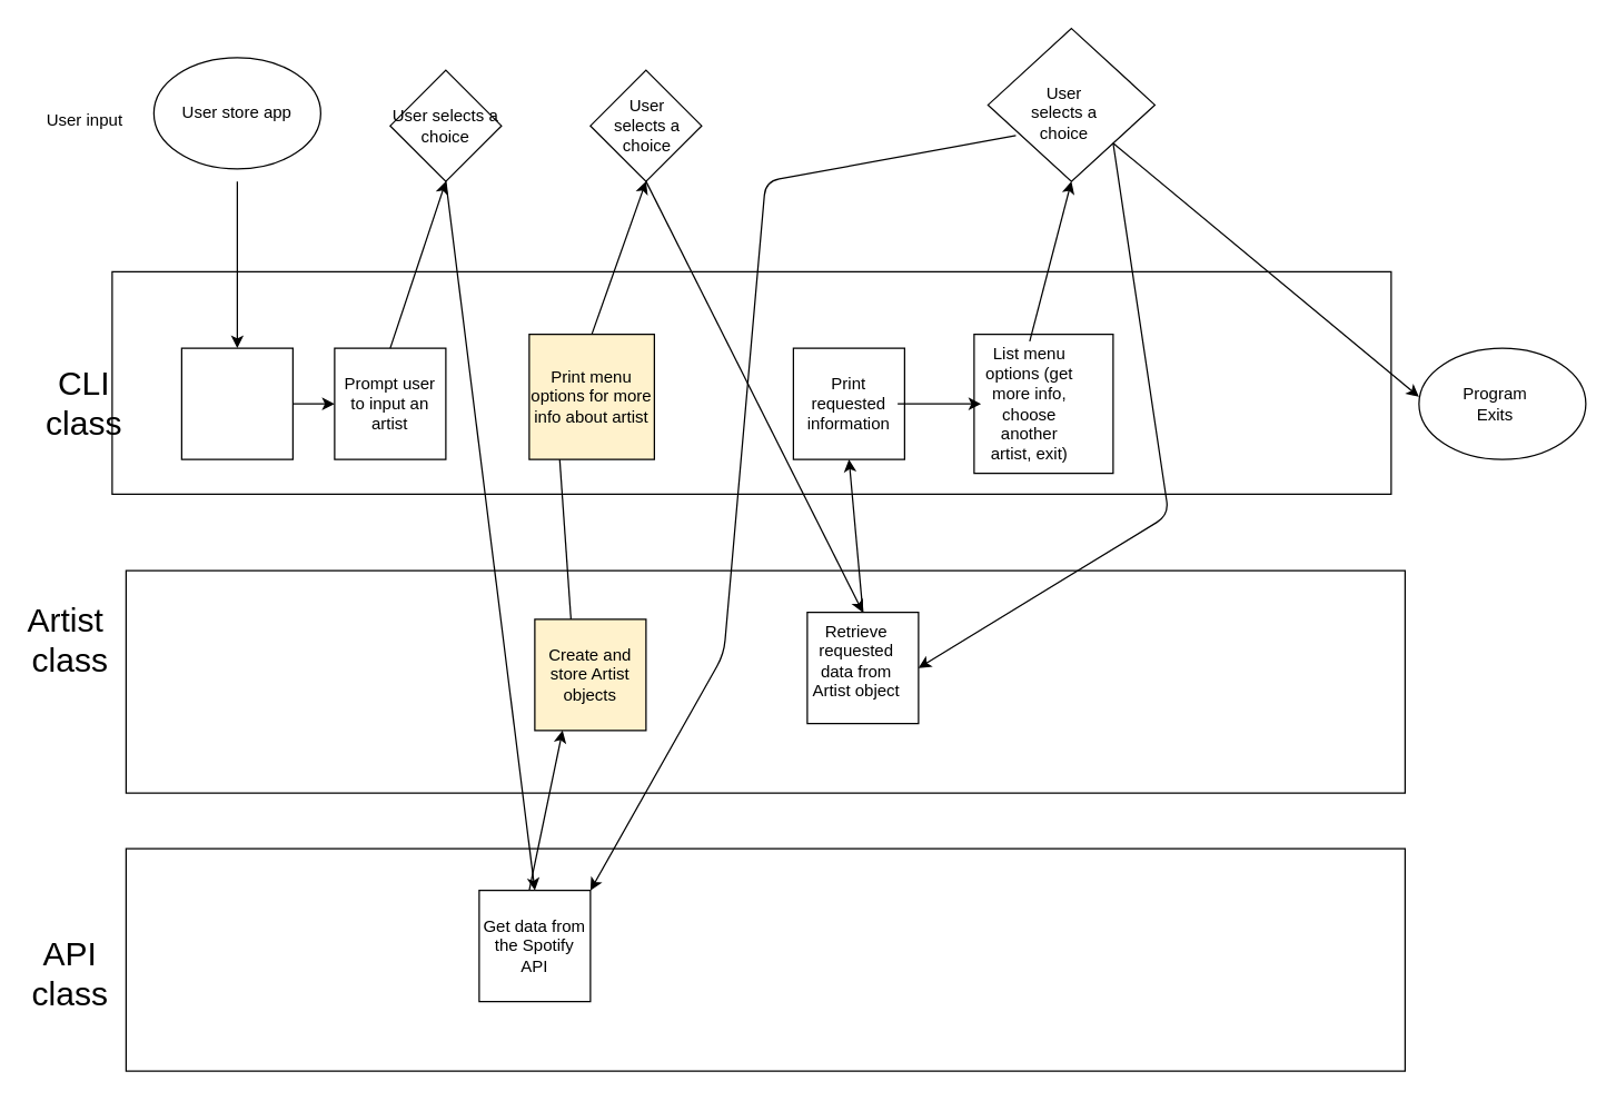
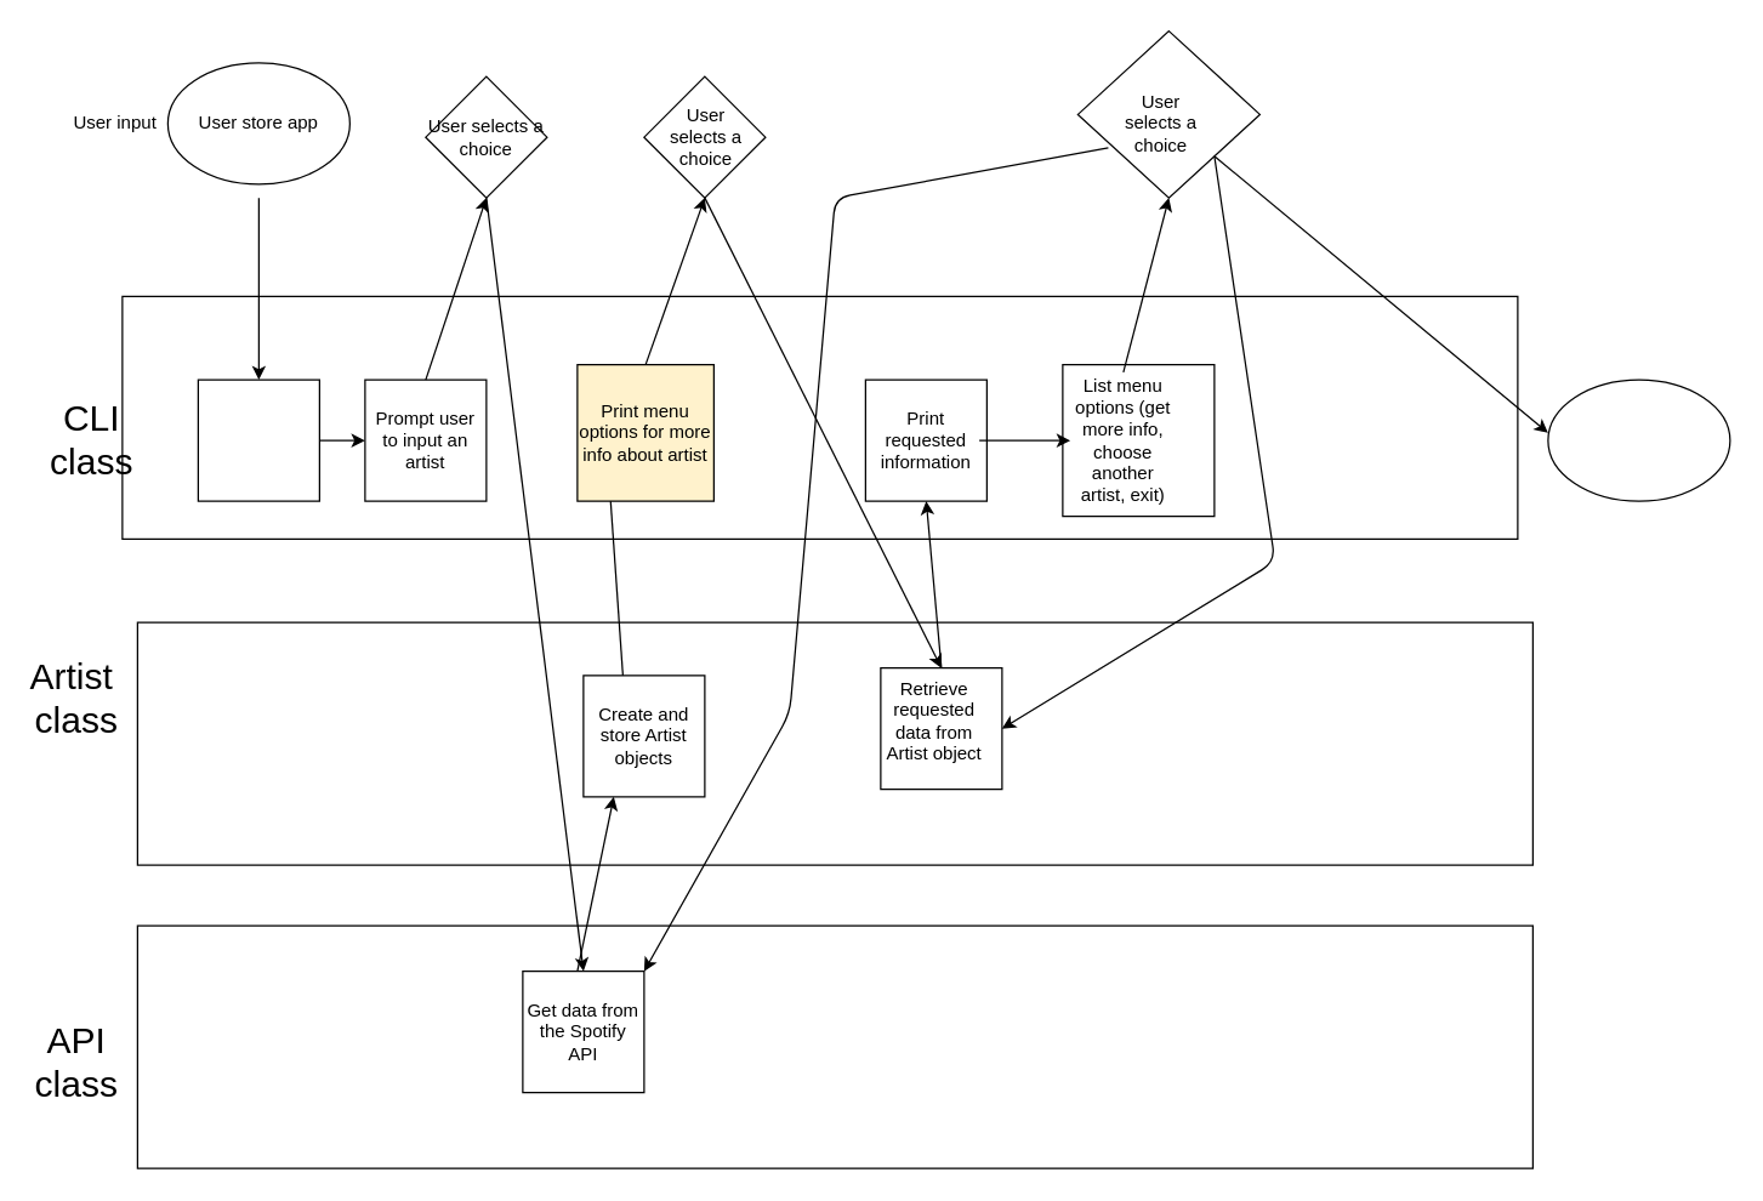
  <mxCell id="0" />
  <mxCell id="1" parent="0" />
  <mxCell id="2" value="" style="ellipse;whiteSpace=wrap;html=1;fontSize=12;" vertex="1" parent="1"><mxGeometry x="1020" y="250" width="120" height="80" as="geometry" /></mxCell>
  <mxCell id="3" value="" style="rounded=0;whiteSpace=wrap;html=1;textOpacity=0;" vertex="1" parent="1"><mxGeometry x="90" y="610" width="920" height="160" as="geometry" /></mxCell>
  <mxCell id="4" value="" style="rounded=0;whiteSpace=wrap;html=1;textOpacity=0;" vertex="1" parent="1"><mxGeometry x="90" y="410" width="920" height="160" as="geometry" /></mxCell>
  <mxCell id="5" value="" style="rounded=0;whiteSpace=wrap;html=1;textOpacity=0;" vertex="1" parent="1"><mxGeometry x="80" y="195" width="920" height="160" as="geometry" /></mxCell>
  <mxCell id="6" value="CLI class" style="text;html=1;strokeColor=none;fillColor=none;align=center;verticalAlign=middle;whiteSpace=wrap;rounded=0;fontSize=24;" vertex="1" parent="1"><mxGeometry x="30" y="225" width="60" height="130" as="geometry" /></mxCell>
  <mxCell id="7" value="Artist&amp;nbsp;&lt;br&gt;class" style="text;html=1;strokeColor=none;fillColor=none;align=center;verticalAlign=middle;whiteSpace=wrap;rounded=0;fontSize=24;" vertex="1" parent="1"><mxGeometry x="20" y="395" width="60" height="130" as="geometry" /></mxCell>
  <mxCell id="8" value="API class" style="text;html=1;strokeColor=none;fillColor=none;align=center;verticalAlign=middle;whiteSpace=wrap;rounded=0;fontSize=24;" vertex="1" parent="1"><mxGeometry x="20" y="635" width="60" height="130" as="geometry" /></mxCell>
  <mxCell id="9" value="" style="whiteSpace=wrap;html=1;aspect=fixed;fontSize=24;" vertex="1" parent="1"><mxGeometry x="130" y="250" width="80" height="80" as="geometry" /></mxCell>
  <mxCell id="10" value="" style="endArrow=classic;html=1;fontSize=24;" edge="1" parent="1" target="9"><mxGeometry width="50" height="50" relative="1" as="geometry"><mxPoint x="170" y="130" as="sourcePoint" /><mxPoint x="420" y="250" as="targetPoint" /></mxGeometry></mxCell>
  <mxCell id="11" value="Prompt user to input an artist" style="whiteSpace=wrap;html=1;aspect=fixed;fontSize=12;" vertex="1" parent="1"><mxGeometry x="240" y="250" width="80" height="80" as="geometry" /></mxCell>
  <mxCell id="12" value="" style="endArrow=classic;html=1;fontSize=12;exitX=1;exitY=0.5;exitDx=0;exitDy=0;" edge="1" parent="1" source="9"><mxGeometry width="50" height="50" relative="1" as="geometry"><mxPoint x="370" y="320" as="sourcePoint" /><mxPoint x="240" y="290" as="targetPoint" /><Array as="points" /></mxGeometry></mxCell>
  <mxCell id="13" value="User inputs an artist" style="text;html=1;strokeColor=none;fillColor=none;align=center;verticalAlign=middle;whiteSpace=wrap;rounded=0;fontSize=12;" vertex="1" parent="1"><mxGeometry x="300" y="80" width="40" height="20" as="geometry" /></mxCell>
  <mxCell id="14" value="" style="endArrow=classic;html=1;fontSize=12;exitX=0.5;exitY=0;exitDx=0;exitDy=0;entryX=0.5;entryY=1;entryDx=0;entryDy=0;" edge="1" parent="1" source="11"><mxGeometry width="50" height="50" relative="1" as="geometry"><mxPoint x="370" y="320" as="sourcePoint" /><mxPoint x="320" y="130" as="targetPoint" /></mxGeometry></mxCell>
  <mxCell id="15" value="Get data from the Spotify API" style="whiteSpace=wrap;html=1;aspect=fixed;fontSize=12;" vertex="1" parent="1"><mxGeometry x="344" y="640" width="80" height="80" as="geometry" /></mxCell>
- <mxCell id="16" value="Create and store Artist objects" style="whiteSpace=wrap;html=1;aspect=fixed;fontSize=12;fillColor=#fff2cc;" vertex="1" parent="1"><mxGeometry x="384" y="445" width="80" height="80" as="geometry" /></mxCell>
+ <mxCell id="16" value="Create and store Artist objects" style="whiteSpace=wrap;html=1;aspect=fixed;fontSize=12;" vertex="1" parent="1"><mxGeometry x="384" y="445" width="80" height="80" as="geometry" /></mxCell>
  <mxCell id="17" value="" style="endArrow=classic;html=1;fontSize=12;exitX=0.5;exitY=1;exitDx=0;exitDy=0;entryX=0.5;entryY=0;entryDx=0;entryDy=0;" edge="1" parent="1" target="15"><mxGeometry width="50" height="50" relative="1" as="geometry"><mxPoint x="320" y="130" as="sourcePoint" /><mxPoint x="420" y="510" as="targetPoint" /></mxGeometry></mxCell>
  <mxCell id="18" value="" style="endArrow=classic;html=1;fontSize=12;entryX=0.25;entryY=1;entryDx=0;entryDy=0;" edge="1" parent="1" target="16"><mxGeometry width="50" height="50" relative="1" as="geometry"><mxPoint x="380" y="640" as="sourcePoint" /><mxPoint x="420" y="420" as="targetPoint" /></mxGeometry></mxCell>
  <mxCell id="19" value="" style="endArrow=classic;html=1;fontSize=12;entryX=0.348;entryY=0.688;entryDx=0;entryDy=0;entryPerimeter=0;" edge="1" parent="1" target="5"><mxGeometry width="50" height="50" relative="1" as="geometry"><mxPoint x="410" y="445" as="sourcePoint" /><mxPoint x="460" y="395" as="targetPoint" /></mxGeometry></mxCell>
  <mxCell id="20" value="Print menu options for more info about artist" style="whiteSpace=wrap;html=1;aspect=fixed;fontSize=12;fillColor=#fff2cc;" vertex="1" parent="1"><mxGeometry x="380" y="240" width="90" height="90" as="geometry" /></mxCell>
  <mxCell id="21" value="" style="rhombus;whiteSpace=wrap;html=1;fontSize=12;" vertex="1" parent="1"><mxGeometry x="424" y="50" width="80" height="80" as="geometry" /></mxCell>
  <mxCell id="22" value="User selects a choice" style="text;html=1;strokeColor=none;fillColor=none;align=center;verticalAlign=middle;whiteSpace=wrap;rounded=0;fontSize=12;" vertex="1" parent="1"><mxGeometry x="440" y="80" width="50" height="20" as="geometry" /></mxCell>
  <mxCell id="23" value="" style="whiteSpace=wrap;html=1;aspect=fixed;fontSize=12;" vertex="1" parent="1"><mxGeometry x="570" y="250" width="80" height="80" as="geometry" /></mxCell>
  <mxCell id="24" value="" style="endArrow=classic;html=1;fontSize=12;exitX=0.5;exitY=0;exitDx=0;exitDy=0;entryX=0.5;entryY=1;entryDx=0;entryDy=0;" edge="1" parent="1" source="20" target="21"><mxGeometry width="50" height="50" relative="1" as="geometry"><mxPoint x="370" y="310" as="sourcePoint" /><mxPoint x="420" y="260" as="targetPoint" /></mxGeometry></mxCell>
  <mxCell id="25" value="" style="whiteSpace=wrap;html=1;aspect=fixed;fontSize=12;" vertex="1" parent="1"><mxGeometry x="580" y="440" width="80" height="80" as="geometry" /></mxCell>
  <mxCell id="26" value="" style="endArrow=classic;html=1;fontSize=12;entryX=0.5;entryY=0;entryDx=0;entryDy=0;exitX=0.5;exitY=1;exitDx=0;exitDy=0;" edge="1" parent="1" source="21" target="25"><mxGeometry width="50" height="50" relative="1" as="geometry"><mxPoint x="370" y="440" as="sourcePoint" /><mxPoint x="420" y="390" as="targetPoint" /></mxGeometry></mxCell>
  <mxCell id="27" value="Retrieve requested data from Artist object" style="text;html=1;strokeColor=none;fillColor=none;align=center;verticalAlign=middle;whiteSpace=wrap;rounded=0;fontSize=12;" vertex="1" parent="1"><mxGeometry x="581" y="460" width="69" height="29" as="geometry" /></mxCell>
  <mxCell id="28" value="" style="endArrow=classic;html=1;fontSize=12;exitX=0.5;exitY=0;exitDx=0;exitDy=0;entryX=0.5;entryY=1;entryDx=0;entryDy=0;" edge="1" parent="1" source="25" target="23"><mxGeometry width="50" height="50" relative="1" as="geometry"><mxPoint x="370" y="310" as="sourcePoint" /><mxPoint x="610" y="440" as="targetPoint" /></mxGeometry></mxCell>
  <mxCell id="29" value="Print requested information" style="text;html=1;strokeColor=none;fillColor=none;align=center;verticalAlign=middle;whiteSpace=wrap;rounded=0;fontSize=12;" vertex="1" parent="1"><mxGeometry x="575" y="255" width="70" height="70" as="geometry" /></mxCell>
  <mxCell id="30" value="" style="whiteSpace=wrap;html=1;aspect=fixed;fontSize=12;" vertex="1" parent="1"><mxGeometry x="700" y="240" width="100" height="100" as="geometry" /></mxCell>
  <mxCell id="31" value="List menu options (get more info, choose another artist, exit)" style="text;html=1;strokeColor=none;fillColor=none;align=center;verticalAlign=middle;whiteSpace=wrap;rounded=0;fontSize=12;" vertex="1" parent="1"><mxGeometry x="705" y="245" width="70" height="90" as="geometry" /></mxCell>
  <mxCell id="32" value="" style="endArrow=classic;html=1;fontSize=12;exitX=1;exitY=0.5;exitDx=0;exitDy=0;" edge="1" parent="1" source="29" target="31"><mxGeometry width="50" height="50" relative="1" as="geometry"><mxPoint x="370" y="340" as="sourcePoint" /><mxPoint x="420" y="290" as="targetPoint" /></mxGeometry></mxCell>
  <mxCell id="33" value="" style="rhombus;whiteSpace=wrap;html=1;fontSize=12;" vertex="1" parent="1"><mxGeometry x="710" y="20" width="120" height="110" as="geometry" /></mxCell>
  <mxCell id="34" value="" style="endArrow=classic;html=1;fontSize=12;exitX=0.5;exitY=0;exitDx=0;exitDy=0;entryX=0.5;entryY=1;entryDx=0;entryDy=0;" edge="1" parent="1" source="31" target="33"><mxGeometry width="50" height="50" relative="1" as="geometry"><mxPoint x="780" y="340" as="sourcePoint" /><mxPoint x="830" y="290" as="targetPoint" /></mxGeometry></mxCell>
- <mxCell id="35" value="User input" style="text;html=1;align=center;verticalAlign=middle;resizable=0;points=[];autosize=1;fontSize=12;" vertex="1" parent="1"><mxGeometry x="25" y="76" width="70" height="20" as="geometry" /></mxCell>
+ <mxCell id="35" value="User input" style="text;html=1;align=center;verticalAlign=middle;resizable=0;points=[];autosize=1;fontSize=12;" vertex="1" parent="1"><mxGeometry x="40" y="71" width="70" height="20" as="geometry" /></mxCell>
  <mxCell id="36" value="User selects a choice" style="text;html=1;strokeColor=none;fillColor=none;align=center;verticalAlign=middle;whiteSpace=wrap;rounded=0;fontSize=12;" vertex="1" parent="1"><mxGeometry x="740" y="70" width="50" height="21" as="geometry" /></mxCell>
  <mxCell id="37" value="" style="endArrow=classic;html=1;fontSize=12;exitX=0.167;exitY=0.7;exitDx=0;exitDy=0;exitPerimeter=0;entryX=1;entryY=0;entryDx=0;entryDy=0;" edge="1" parent="1" source="33" target="15"><mxGeometry width="50" height="50" relative="1" as="geometry"><mxPoint x="530" y="300" as="sourcePoint" /><mxPoint x="580" y="250" as="targetPoint" /><Array as="points"><mxPoint x="550" y="130" /><mxPoint x="520" y="470" /></Array></mxGeometry></mxCell>
  <mxCell id="38" value="" style="endArrow=classic;html=1;fontSize=12;exitX=1;exitY=1;exitDx=0;exitDy=0;entryX=1;entryY=0.5;entryDx=0;entryDy=0;" edge="1" parent="1" source="33" target="25"><mxGeometry width="50" height="50" relative="1" as="geometry"><mxPoint x="530" y="300" as="sourcePoint" /><mxPoint x="880" y="591.667" as="targetPoint" /><Array as="points"><mxPoint x="840" y="370" /></Array></mxGeometry></mxCell>
- <mxCell id="39" value="Program Exits" style="text;html=1;strokeColor=none;fillColor=none;align=center;verticalAlign=middle;whiteSpace=wrap;rounded=0;fontSize=12;" vertex="1" parent="1"><mxGeometry x="1040" y="270" width="70" height="40" as="geometry" /></mxCell>
  <mxCell id="40" value="" style="endArrow=classic;html=1;fontSize=12;exitX=1;exitY=1;exitDx=0;exitDy=0;entryX=0;entryY=0.5;entryDx=0;entryDy=0;" edge="1" parent="1" source="33"><mxGeometry width="50" height="50" relative="1" as="geometry"><mxPoint x="530" y="310" as="sourcePoint" /><mxPoint x="1020" y="285" as="targetPoint" /></mxGeometry></mxCell>
  <mxCell id="41" value="&lt;span&gt;User store app&lt;/span&gt;" style="ellipse;whiteSpace=wrap;html=1;fontSize=12;" vertex="1" parent="1"><mxGeometry x="110" y="41" width="120" height="80" as="geometry" /></mxCell>
  <mxCell id="42" value="User selects a choice" style="rhombus;whiteSpace=wrap;html=1;fontSize=12;" vertex="1" parent="1"><mxGeometry x="280" y="50" width="80" height="80" as="geometry" /></mxCell>
